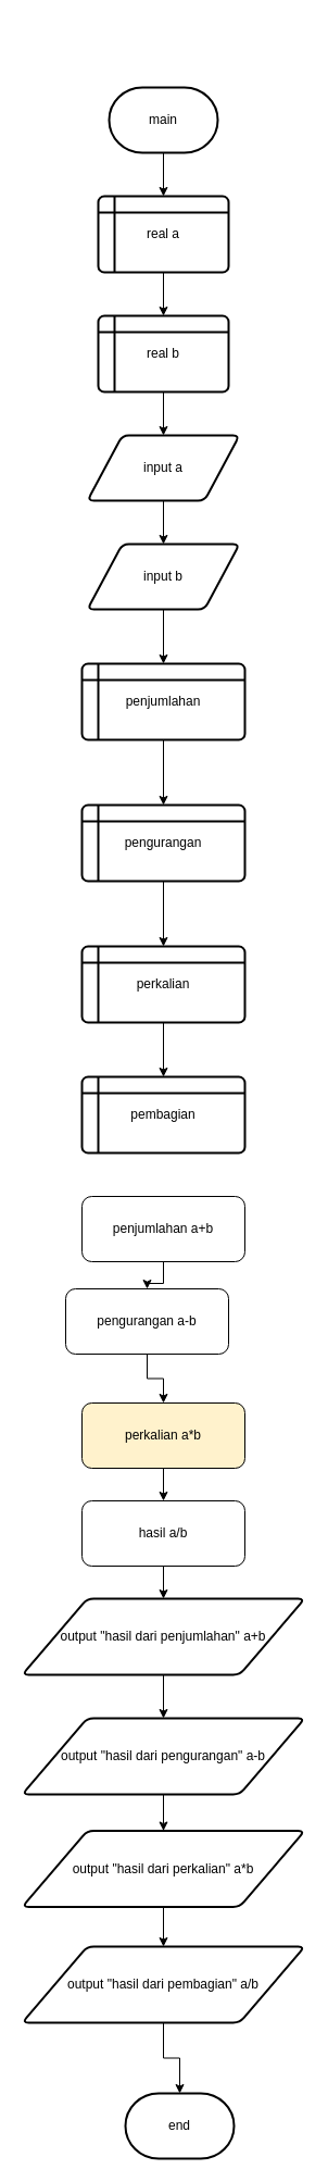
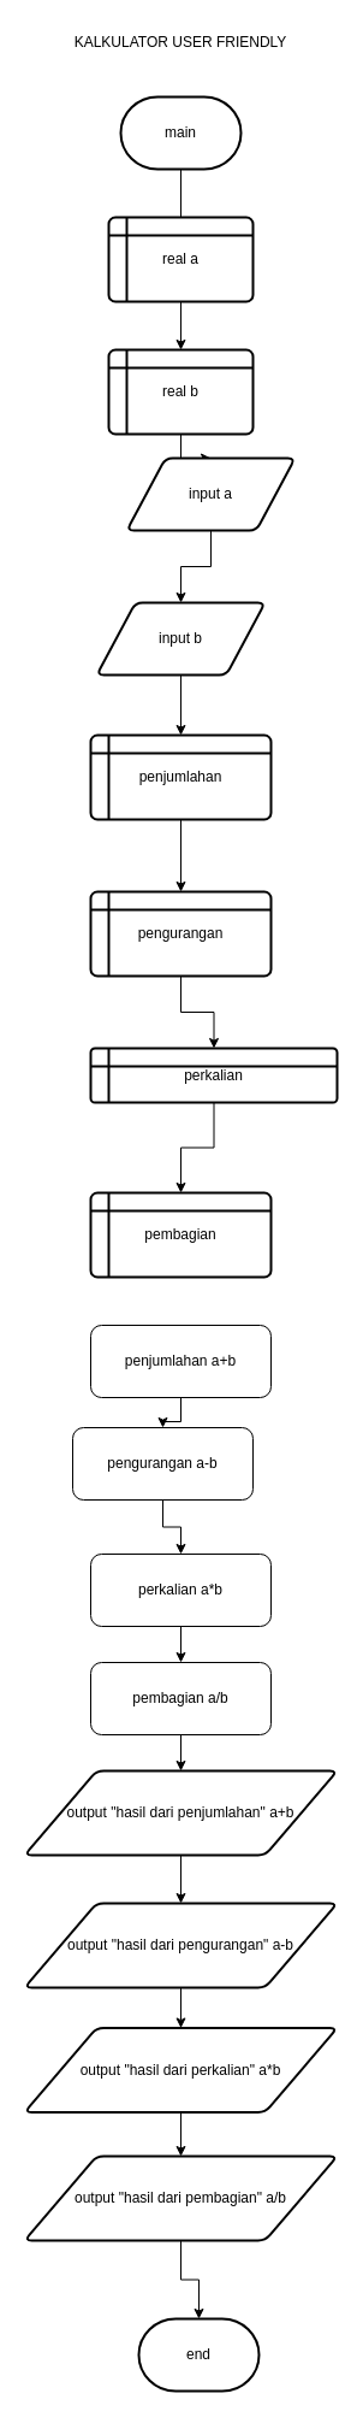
  <mxCell id="0" />
  <mxCell id="1" parent="0" />
- <mxCell id="2" value="" style="edgeStyle=orthogonalEdgeStyle;rounded=0;orthogonalLoop=1;jettySize=auto;html=1;" parent="1" source="3" target="6" edge="1"><mxGeometry relative="1" as="geometry" /></mxCell>
+ <mxCell id="2" value="" style="edgeStyle=orthogonalEdgeStyle;rounded=0;orthogonalLoop=1;jettySize=auto;html=1;endArrow=none;" parent="1" source="3" target="6" edge="1"><mxGeometry relative="1" as="geometry" /></mxCell>
  <mxCell id="3" value="main" style="strokeWidth=2;html=1;shape=mxgraph.flowchart.terminator;whiteSpace=wrap;" parent="1" vertex="1"><mxGeometry x="100" y="80" width="100" height="60" as="geometry" /></mxCell>
+ <mxCell id="4" value="KALKULATOR USER FRIENDLY" style="text;html=1;strokeColor=none;fillColor=none;align=center;verticalAlign=middle;whiteSpace=wrap;rounded=0;" parent="1" vertex="1"><mxGeometry x="55" y="20" width="190" height="30" as="geometry" /></mxCell>
  <mxCell id="5" value="" style="edgeStyle=orthogonalEdgeStyle;rounded=0;orthogonalLoop=1;jettySize=auto;html=1;" parent="1" source="6" target="8" edge="1"><mxGeometry relative="1" as="geometry" /></mxCell>
  <mxCell id="6" value="real a" style="shape=internalStorage;whiteSpace=wrap;html=1;dx=15;dy=15;rounded=1;arcSize=8;strokeWidth=2;" parent="1" vertex="1"><mxGeometry x="90" y="180" width="120" height="70" as="geometry" /></mxCell>
  <mxCell id="7" value="" style="edgeStyle=orthogonalEdgeStyle;rounded=0;orthogonalLoop=1;jettySize=auto;html=1;" parent="1" source="8" target="10" edge="1"><mxGeometry relative="1" as="geometry" /></mxCell>
  <mxCell id="8" value="real b" style="shape=internalStorage;whiteSpace=wrap;html=1;dx=15;dy=15;rounded=1;arcSize=8;strokeWidth=2;" parent="1" vertex="1"><mxGeometry x="90" y="290" width="120" height="70" as="geometry" /></mxCell>
  <mxCell id="9" value="" style="edgeStyle=orthogonalEdgeStyle;rounded=0;orthogonalLoop=1;jettySize=auto;html=1;" parent="1" source="10" target="12" edge="1"><mxGeometry relative="1" as="geometry" /></mxCell>
- <mxCell id="10" value="input a" style="shape=parallelogram;html=1;strokeWidth=2;perimeter=parallelogramPerimeter;whiteSpace=wrap;rounded=1;arcSize=12;size=0.23;" parent="1" vertex="1"><mxGeometry x="80" y="400" width="140" height="60" as="geometry" /></mxCell>
+ <mxCell id="10" value="input a" style="shape=parallelogram;html=1;strokeWidth=2;perimeter=parallelogramPerimeter;whiteSpace=wrap;rounded=1;arcSize=12;size=0.23;" parent="1" vertex="1"><mxGeometry x="105" y="380" width="140" height="60" as="geometry" /></mxCell>
  <mxCell id="11" value="" style="edgeStyle=orthogonalEdgeStyle;rounded=0;orthogonalLoop=1;jettySize=auto;html=1;" parent="1" source="12" target="14" edge="1"><mxGeometry relative="1" as="geometry" /></mxCell>
  <mxCell id="12" value="input b" style="shape=parallelogram;html=1;strokeWidth=2;perimeter=parallelogramPerimeter;whiteSpace=wrap;rounded=1;arcSize=12;size=0.23;" parent="1" vertex="1"><mxGeometry x="80" y="500" width="140" height="60" as="geometry" /></mxCell>
  <mxCell id="13" value="" style="edgeStyle=orthogonalEdgeStyle;rounded=0;orthogonalLoop=1;jettySize=auto;html=1;" parent="1" source="14" target="16" edge="1"><mxGeometry relative="1" as="geometry" /></mxCell>
  <mxCell id="14" value="penjumlahan" style="shape=internalStorage;whiteSpace=wrap;html=1;dx=15;dy=15;rounded=1;arcSize=8;strokeWidth=2;" parent="1" vertex="1"><mxGeometry x="75" y="610" width="150" height="70" as="geometry" /></mxCell>
  <mxCell id="15" value="" style="edgeStyle=orthogonalEdgeStyle;rounded=0;orthogonalLoop=1;jettySize=auto;html=1;" parent="1" source="16" target="18" edge="1"><mxGeometry relative="1" as="geometry" /></mxCell>
  <mxCell id="16" value="pengurangan" style="shape=internalStorage;whiteSpace=wrap;html=1;dx=15;dy=15;rounded=1;arcSize=8;strokeWidth=2;" parent="1" vertex="1"><mxGeometry x="75" y="740" width="150" height="70" as="geometry" /></mxCell>
  <mxCell id="17" value="" style="edgeStyle=orthogonalEdgeStyle;rounded=0;orthogonalLoop=1;jettySize=auto;html=1;" parent="1" source="18" target="19" edge="1"><mxGeometry relative="1" as="geometry" /></mxCell>
- <mxCell id="18" value="perkalian" style="shape=internalStorage;whiteSpace=wrap;html=1;dx=15;dy=15;rounded=1;arcSize=8;strokeWidth=2;" parent="1" vertex="1"><mxGeometry x="75" y="870" width="150" height="70" as="geometry" /></mxCell>
+ <mxCell id="18" value="perkalian" style="shape=internalStorage;whiteSpace=wrap;html=1;dx=15;dy=15;rounded=1;arcSize=8;strokeWidth=2;" parent="1" vertex="1"><mxGeometry x="75" y="870" width="205" height="45" as="geometry" /></mxCell>
  <mxCell id="19" value="pembagian" style="shape=internalStorage;whiteSpace=wrap;html=1;dx=15;dy=15;rounded=1;arcSize=8;strokeWidth=2;" parent="1" vertex="1"><mxGeometry x="75" y="990" width="150" height="70" as="geometry" /></mxCell>
  <mxCell id="20" value="" style="edgeStyle=orthogonalEdgeStyle;rounded=0;orthogonalLoop=1;jettySize=auto;html=1;" parent="1" source="21" target="27" edge="1"><mxGeometry relative="1" as="geometry" /></mxCell>
  <mxCell id="21" value="penjumlahan a+b" style="rounded=1;whiteSpace=wrap;html=1;" parent="1" vertex="1"><mxGeometry x="75" y="1100" width="150" height="60" as="geometry" /></mxCell>
  <mxCell id="22" value="" style="edgeStyle=orthogonalEdgeStyle;rounded=0;orthogonalLoop=1;jettySize=auto;html=1;" parent="1" source="23" target="29" edge="1"><mxGeometry relative="1" as="geometry" /></mxCell>
- <mxCell id="23" value="hasil a/b" style="rounded=1;whiteSpace=wrap;html=1;" parent="1" vertex="1"><mxGeometry x="75" y="1380" width="150" height="60" as="geometry" /></mxCell>
+ <mxCell id="23" value="pembagian a/b" style="rounded=1;whiteSpace=wrap;html=1;" parent="1" vertex="1"><mxGeometry x="75" y="1380" width="150" height="60" as="geometry" /></mxCell>
  <mxCell id="24" value="" style="edgeStyle=orthogonalEdgeStyle;rounded=0;orthogonalLoop=1;jettySize=auto;html=1;" parent="1" source="25" target="23" edge="1"><mxGeometry relative="1" as="geometry" /></mxCell>
- <mxCell id="25" value="perkalian a*b" style="rounded=1;whiteSpace=wrap;html=1;fillColor=#fff2cc;" parent="1" vertex="1"><mxGeometry x="75" y="1290" width="150" height="60" as="geometry" /></mxCell>
+ <mxCell id="25" value="perkalian a*b" style="rounded=1;whiteSpace=wrap;html=1;" parent="1" vertex="1"><mxGeometry x="75" y="1290" width="150" height="60" as="geometry" /></mxCell>
  <mxCell id="26" value="" style="edgeStyle=orthogonalEdgeStyle;rounded=0;orthogonalLoop=1;jettySize=auto;html=1;" parent="1" source="27" target="25" edge="1"><mxGeometry relative="1" as="geometry" /></mxCell>
  <mxCell id="27" value="pengurangan a-b" style="rounded=1;whiteSpace=wrap;html=1;" parent="1" vertex="1"><mxGeometry x="60" y="1185" width="150" height="60" as="geometry" /></mxCell>
  <mxCell id="28" value="" style="edgeStyle=orthogonalEdgeStyle;rounded=0;orthogonalLoop=1;jettySize=auto;html=1;" parent="1" source="29" target="35" edge="1"><mxGeometry relative="1" as="geometry" /></mxCell>
  <mxCell id="29" value="output &quot;hasil dari penjumlahan&quot; a+b" style="shape=parallelogram;html=1;strokeWidth=2;perimeter=parallelogramPerimeter;whiteSpace=wrap;rounded=1;arcSize=12;size=0.23;" parent="1" vertex="1"><mxGeometry x="20" y="1470" width="260" height="70" as="geometry" /></mxCell>
  <mxCell id="30" value="" style="edgeStyle=orthogonalEdgeStyle;rounded=0;orthogonalLoop=1;jettySize=auto;html=1;" parent="1" source="31" target="36" edge="1"><mxGeometry relative="1" as="geometry" /></mxCell>
  <mxCell id="31" value="output &quot;hasil dari pembagian&quot; a/b" style="shape=parallelogram;html=1;strokeWidth=2;perimeter=parallelogramPerimeter;whiteSpace=wrap;rounded=1;arcSize=12;size=0.23;" parent="1" vertex="1"><mxGeometry x="20" y="1790" width="260" height="70" as="geometry" /></mxCell>
  <mxCell id="32" value="" style="edgeStyle=orthogonalEdgeStyle;rounded=0;orthogonalLoop=1;jettySize=auto;html=1;" parent="1" source="33" target="31" edge="1"><mxGeometry relative="1" as="geometry" /></mxCell>
  <mxCell id="33" value="output &quot;hasil dari perkalian&quot; a*b" style="shape=parallelogram;html=1;strokeWidth=2;perimeter=parallelogramPerimeter;whiteSpace=wrap;rounded=1;arcSize=12;size=0.23;" parent="1" vertex="1"><mxGeometry x="20" y="1683.5" width="260" height="70" as="geometry" /></mxCell>
  <mxCell id="34" value="" style="edgeStyle=orthogonalEdgeStyle;rounded=0;orthogonalLoop=1;jettySize=auto;html=1;" parent="1" source="35" target="33" edge="1"><mxGeometry relative="1" as="geometry" /></mxCell>
  <mxCell id="35" value="output &quot;hasil dari pengurangan&quot; a-b" style="shape=parallelogram;html=1;strokeWidth=2;perimeter=parallelogramPerimeter;whiteSpace=wrap;rounded=1;arcSize=12;size=0.23;" parent="1" vertex="1"><mxGeometry x="20" y="1580" width="260" height="70" as="geometry" /></mxCell>
  <mxCell id="36" value="end" style="strokeWidth=2;html=1;shape=mxgraph.flowchart.terminator;whiteSpace=wrap;" parent="1" vertex="1"><mxGeometry x="115" y="1925" width="100" height="60" as="geometry" /></mxCell>
